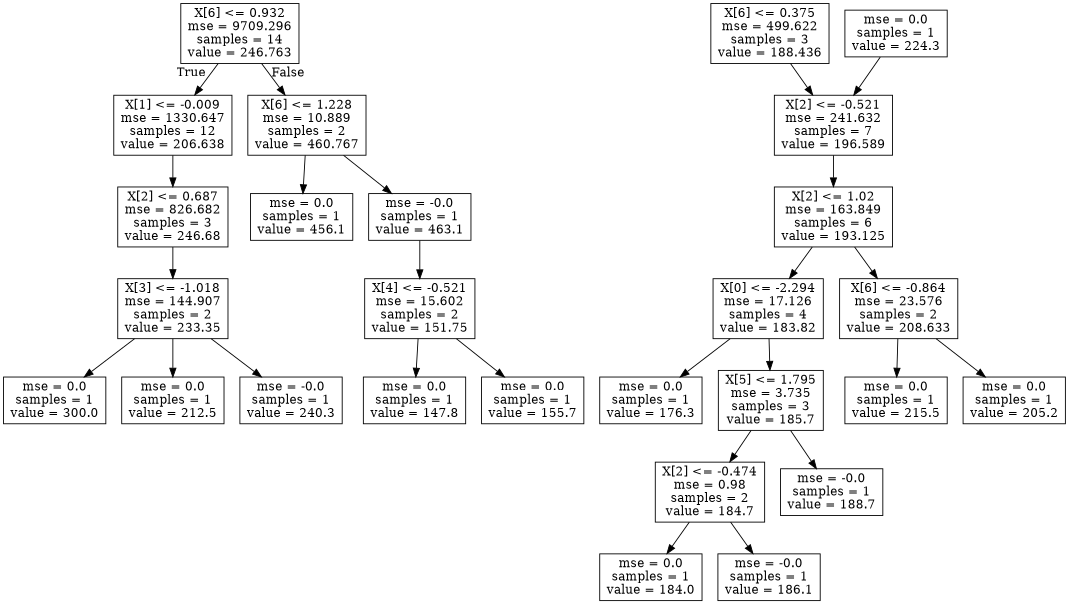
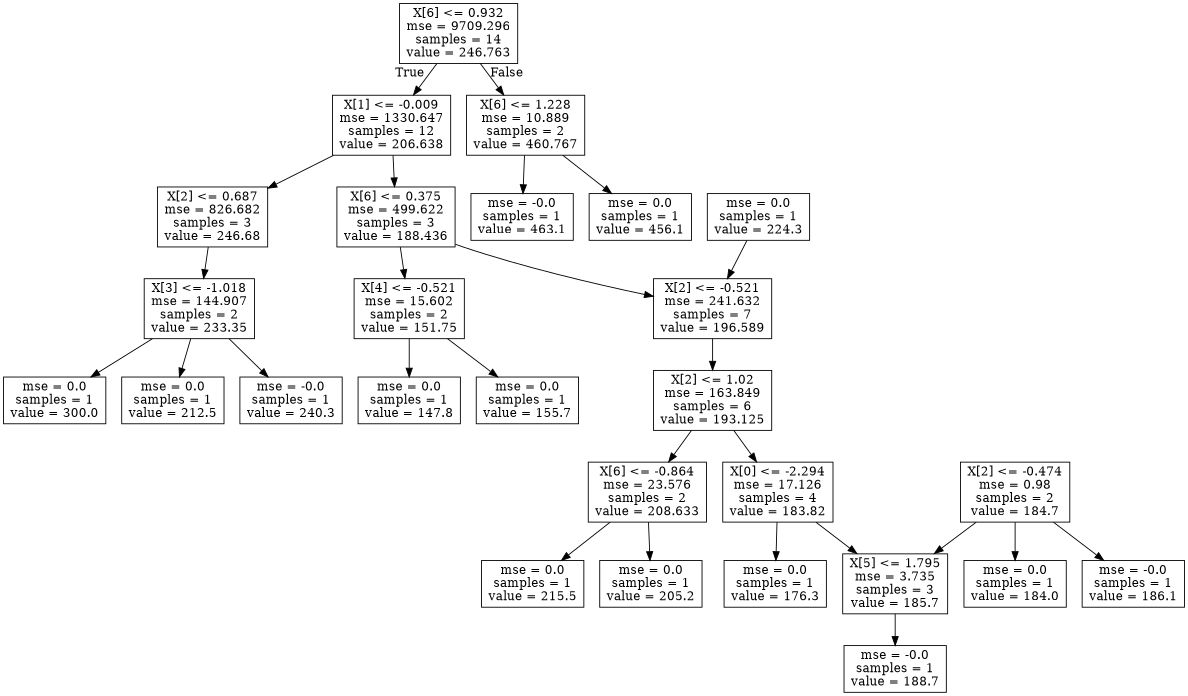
  digraph {
    node [shape=box]
    n1 [label="X[6] <= 0.932\nmse = 9709.296\nsamples = 14\nvalue = 246.763"]
    n2 [label="X[1] <= -0.009\nmse = 1330.647\nsamples = 12\nvalue = 206.638"]
    n3 [label="X[6] <= 1.228\nmse = 10.889\nsamples = 2\nvalue = 460.767"]
    n4 [label="X[2] <= 0.687\nmse = 826.682\nsamples = 3\nvalue = 246.68"]
    n5 [label="X[6] <= 0.375\nmse = 499.622\nsamples = 3\nvalue = 188.436"]
    n6 [label="mse = 0.0\nsamples = 1\nvalue = 456.1"]
    n7 [label="mse = -0.0\nsamples = 1\nvalue = 463.1"]
    n8 [label="X[3] <= -1.018\nmse = 144.907\nsamples = 2\nvalue = 233.35"]
    n9 [label="X[2] <= -0.521\nmse = 241.632\nsamples = 7\nvalue = 196.589"]
    n10 [label="X[4] <= -0.521\nmse = 15.602\nsamples = 2\nvalue = 151.75"]
    n11 [label="mse = 0.0\nsamples = 1\nvalue = 300.0"]
    n12 [label="mse = 0.0\nsamples = 1\nvalue = 212.5"]
    n13 [label="mse = -0.0\nsamples = 1\nvalue = 240.3"]
    n14 [label="X[2] <= 1.02\nmse = 163.849\nsamples = 6\nvalue = 193.125"]
    n15 [label="mse = 0.0\nsamples = 1\nvalue = 147.8"]
    n16 [label="mse = 0.0\nsamples = 1\nvalue = 155.7"]
    n17 [label="mse = 0.0\nsamples = 1\nvalue = 224.3"]
    n18 [label="X[0] <= -2.294\nmse = 17.126\nsamples = 4\nvalue = 183.82"]
    n19 [label="X[6] <= -0.864\nmse = 23.576\nsamples = 2\nvalue = 208.633"]
    n20 [label="mse = 0.0\nsamples = 1\nvalue = 176.3"]
    n21 [label="X[5] <= 1.795\nmse = 3.735\nsamples = 3\nvalue = 185.7"]
    n22 [label="mse = 0.0\nsamples = 1\nvalue = 215.5"]
    n23 [label="mse = 0.0\nsamples = 1\nvalue = 205.2"]
    n24 [label="X[2] <= -0.474\nmse = 0.98\nsamples = 2\nvalue = 184.7"]
    n25 [label="mse = -0.0\nsamples = 1\nvalue = 188.7"]
    n26 [label="mse = 0.0\nsamples = 1\nvalue = 184.0"]
    n27 [label="mse = -0.0\nsamples = 1\nvalue = 186.1"]
    n1 -> n2 [headlabel=True labelangle=45 labeldistance=2.5]
    n1 -> n3 [headlabel=False labelangle=-45 labeldistance=2.5]
    n2 -> n4
+   n2 -> n5
    n3 -> n6
    n3 -> n7
    n4 -> n8
    n5 -> n9
-   n7 -> n10
+   n5 -> n10
    n8 -> n11
    n8 -> n12
    n8 -> n13
    n9 -> n14
    n10 -> n15
    n10 -> n16
    n14 -> n18
    n14 -> n19
    n17 -> n9
    n18 -> n20
    n18 -> n21
    n19 -> n22
    n19 -> n23
-   n21 -> n24
+   n24 -> n21
    n21 -> n25
    n24 -> n26
    n24 -> n27
  }
